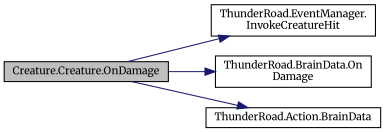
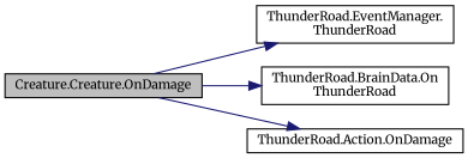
  digraph {
    fontname=Merriweather
    rankdir=LR
    node [color=black fillcolor=white fontname=Merriweather fontsize=10 shape=record style=filled]
    edge [color=midnightblue fontname=Merriweather fontsize=10 labelfontname=Helvetica labelfontsize=10 style=solid]
    n1 [fillcolor=grey75 fontcolor=black height=0.2 label="Creature.Creature.OnDamage" width=0.4]
-   n2 [height=0.2 label="ThunderRoad.EventManager.\lInvokeCreatureHit" width=0.4]
-   n3 [height=0.2 label="ThunderRoad.BrainData.On\lDamage" width=0.4]
-   n4 [height=0.2 label="ThunderRoad.Action.BrainData" width=0.4]
+   n2 [height=0.2 label="ThunderRoad.EventManager.\lThunderRoad" width=0.4]
+   n3 [height=0.2 label="ThunderRoad.BrainData.On\lThunderRoad" width=0.4]
+   n4 [height=0.2 label="ThunderRoad.Action.OnDamage" width=0.4]
    n1 -> n2
    n1 -> n3
    n1 -> n4
  }
